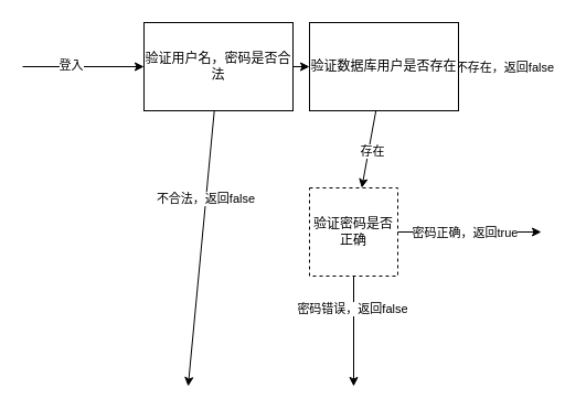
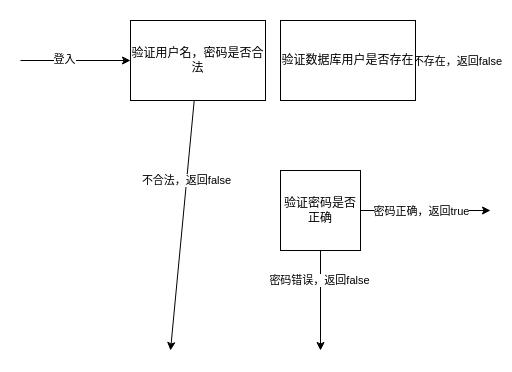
  <mxCell id="0" />
  <mxCell id="1" parent="0" />
- <mxCell id="2" style="edgeStyle=none;html=1;" edge="1" parent="1" source="5" target="12"><mxGeometry relative="1" as="geometry"><mxPoint x="320" y="60" as="targetPoint" /></mxGeometry></mxCell>
  <mxCell id="3" style="edgeStyle=none;html=1;" edge="1" parent="1" source="5"><mxGeometry relative="1" as="geometry"><mxPoint x="170" y="350" as="targetPoint" /></mxGeometry></mxCell>
  <mxCell id="4" value="不合法，返回false" style="edgeLabel;html=1;align=center;verticalAlign=middle;resizable=0;points=[];" vertex="1" connectable="0" parent="3"><mxGeometry x="-0.36" y="-1" relative="1" as="geometry"><mxPoint as="offset" /></mxGeometry></mxCell>
  <mxCell id="5" value="验证用户名，密码是否合法" style="whiteSpace=wrap;html=1;aspect=fixed;" vertex="1" parent="1"><mxGeometry x="130" y="20" width="135" height="80" as="geometry" /></mxCell>
  <mxCell id="6" value="" style="endArrow=classic;html=1;entryX=0;entryY=0.5;entryDx=0;entryDy=0;" edge="1" parent="1" target="5"><mxGeometry width="50" height="50" relative="1" as="geometry"><mxPoint x="20" y="60" as="sourcePoint" /><mxPoint x="130" y="50" as="targetPoint" /></mxGeometry></mxCell>
  <mxCell id="7" value="登入" style="edgeLabel;html=1;align=center;verticalAlign=middle;resizable=0;points=[];" vertex="1" connectable="0" parent="6"><mxGeometry x="-0.218" y="2" relative="1" as="geometry"><mxPoint as="offset" /></mxGeometry></mxCell>
  <mxCell id="8" style="edgeStyle=none;html=1;" edge="1" parent="1" source="12"><mxGeometry relative="1" as="geometry"><mxPoint x="490" y="60" as="targetPoint" /></mxGeometry></mxCell>
  <mxCell id="9" value="不存在，返回false" style="edgeLabel;html=1;align=center;verticalAlign=middle;resizable=0;points=[];" vertex="1" connectable="0" parent="8"><mxGeometry x="-0.292" y="1" relative="1" as="geometry"><mxPoint x="14" y="1" as="offset" /></mxGeometry></mxCell>
- <mxCell id="10" style="edgeStyle=none;html=1;" edge="1" parent="1" source="12" target="17"><mxGeometry relative="1" as="geometry"><mxPoint x="320" y="170" as="targetPoint" /></mxGeometry></mxCell>
- <mxCell id="11" value="存在" style="edgeLabel;html=1;align=center;verticalAlign=middle;resizable=0;points=[];" vertex="1" connectable="0" parent="10"><mxGeometry x="-0.484" y="-2" relative="1" as="geometry"><mxPoint x="2" y="19" as="offset" /></mxGeometry></mxCell>
  <mxCell id="12" value="验证数据库用户是否存在" style="whiteSpace=wrap;html=1;aspect=fixed;" vertex="1" parent="1"><mxGeometry x="280" y="20" width="135" height="80" as="geometry" /></mxCell>
  <mxCell id="13" style="edgeStyle=none;html=1;" edge="1" parent="1" source="17"><mxGeometry relative="1" as="geometry"><mxPoint x="490" y="210" as="targetPoint" /></mxGeometry></mxCell>
  <mxCell id="14" value="密码正确，返回true" style="edgeLabel;html=1;align=center;verticalAlign=middle;resizable=0;points=[];" vertex="1" connectable="0" parent="13"><mxGeometry x="-0.324" y="1" relative="1" as="geometry"><mxPoint x="16" y="1" as="offset" /></mxGeometry></mxCell>
  <mxCell id="15" style="edgeStyle=none;html=1;" edge="1" parent="1" source="17"><mxGeometry relative="1" as="geometry"><mxPoint x="320" y="350" as="targetPoint" /></mxGeometry></mxCell>
  <mxCell id="16" value="密码错误，返回false" style="edgeLabel;html=1;align=center;verticalAlign=middle;resizable=0;points=[];" vertex="1" connectable="0" parent="15"><mxGeometry x="-0.414" y="-2" relative="1" as="geometry"><mxPoint as="offset" /></mxGeometry></mxCell>
- <mxCell id="17" value="验证密码是否正确" style="whiteSpace=wrap;html=1;aspect=fixed;dashed=1;" vertex="1" parent="1"><mxGeometry x="280" y="170" width="80" height="80" as="geometry" /></mxCell>
+ <mxCell id="17" value="验证密码是否正确" style="whiteSpace=wrap;html=1;aspect=fixed;" vertex="1" parent="1"><mxGeometry x="280" y="170" width="80" height="80" as="geometry" /></mxCell>
